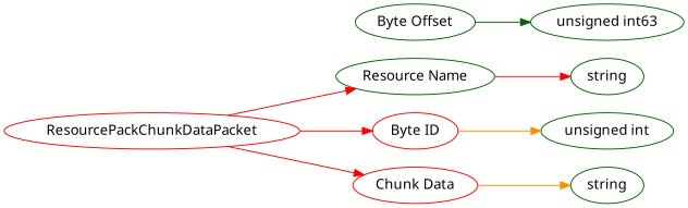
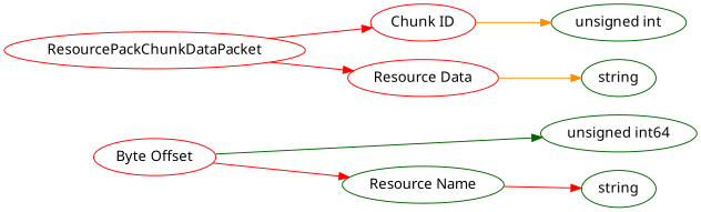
  digraph {
    fontname="Noto Sans"
    rankdir=LR
    node [color=darkgreen fontname="Noto Sans"]
    edge [color=red fontname="Noto Sans"]
    n1 [label=string]
    n2 [label="unsigned int"]
-   n3 [label="unsigned int63"]
+   n3 [label="unsigned int64"]
    n4 [label=string]
    n5 [color=red label=ResourcePackChunkDataPacket]
    n6 [label="Resource Name"]
-   n7 [color=red label="Byte ID"]
-   n8 [color=red label="Chunk Data"]
-   n9 [label="Byte Offset"]
+   n7 [color=red label="Chunk ID"]
+   n8 [color=red label="Resource Data"]
+   n9 [color=red label="Byte Offset"]
    subgraph sub_1 {
      rank=max
      n1
      n2
      n3
      n4
    }
-   n5 -> n6
+   n9 -> n6
    n5 -> n7
    n5 -> n8
    n6 -> n1
    n7 -> n2 [color=darkorange]
    n8 -> n4 [color=darkorange]
    n9 -> n3 [color=darkgreen]
  }
